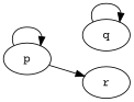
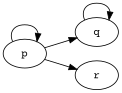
  digraph {
    fontname="Courier Prime"
    rankdir=LR
    node [fontname="Courier Prime"]
    edge [fontname="Courier Prime"]
    n1 [label=p]
    n2 [label=q]
    n3 [label=r]
    n1 -> n1
+   n1 -> n2
    n1 -> n3
    n2 -> n2
  }
